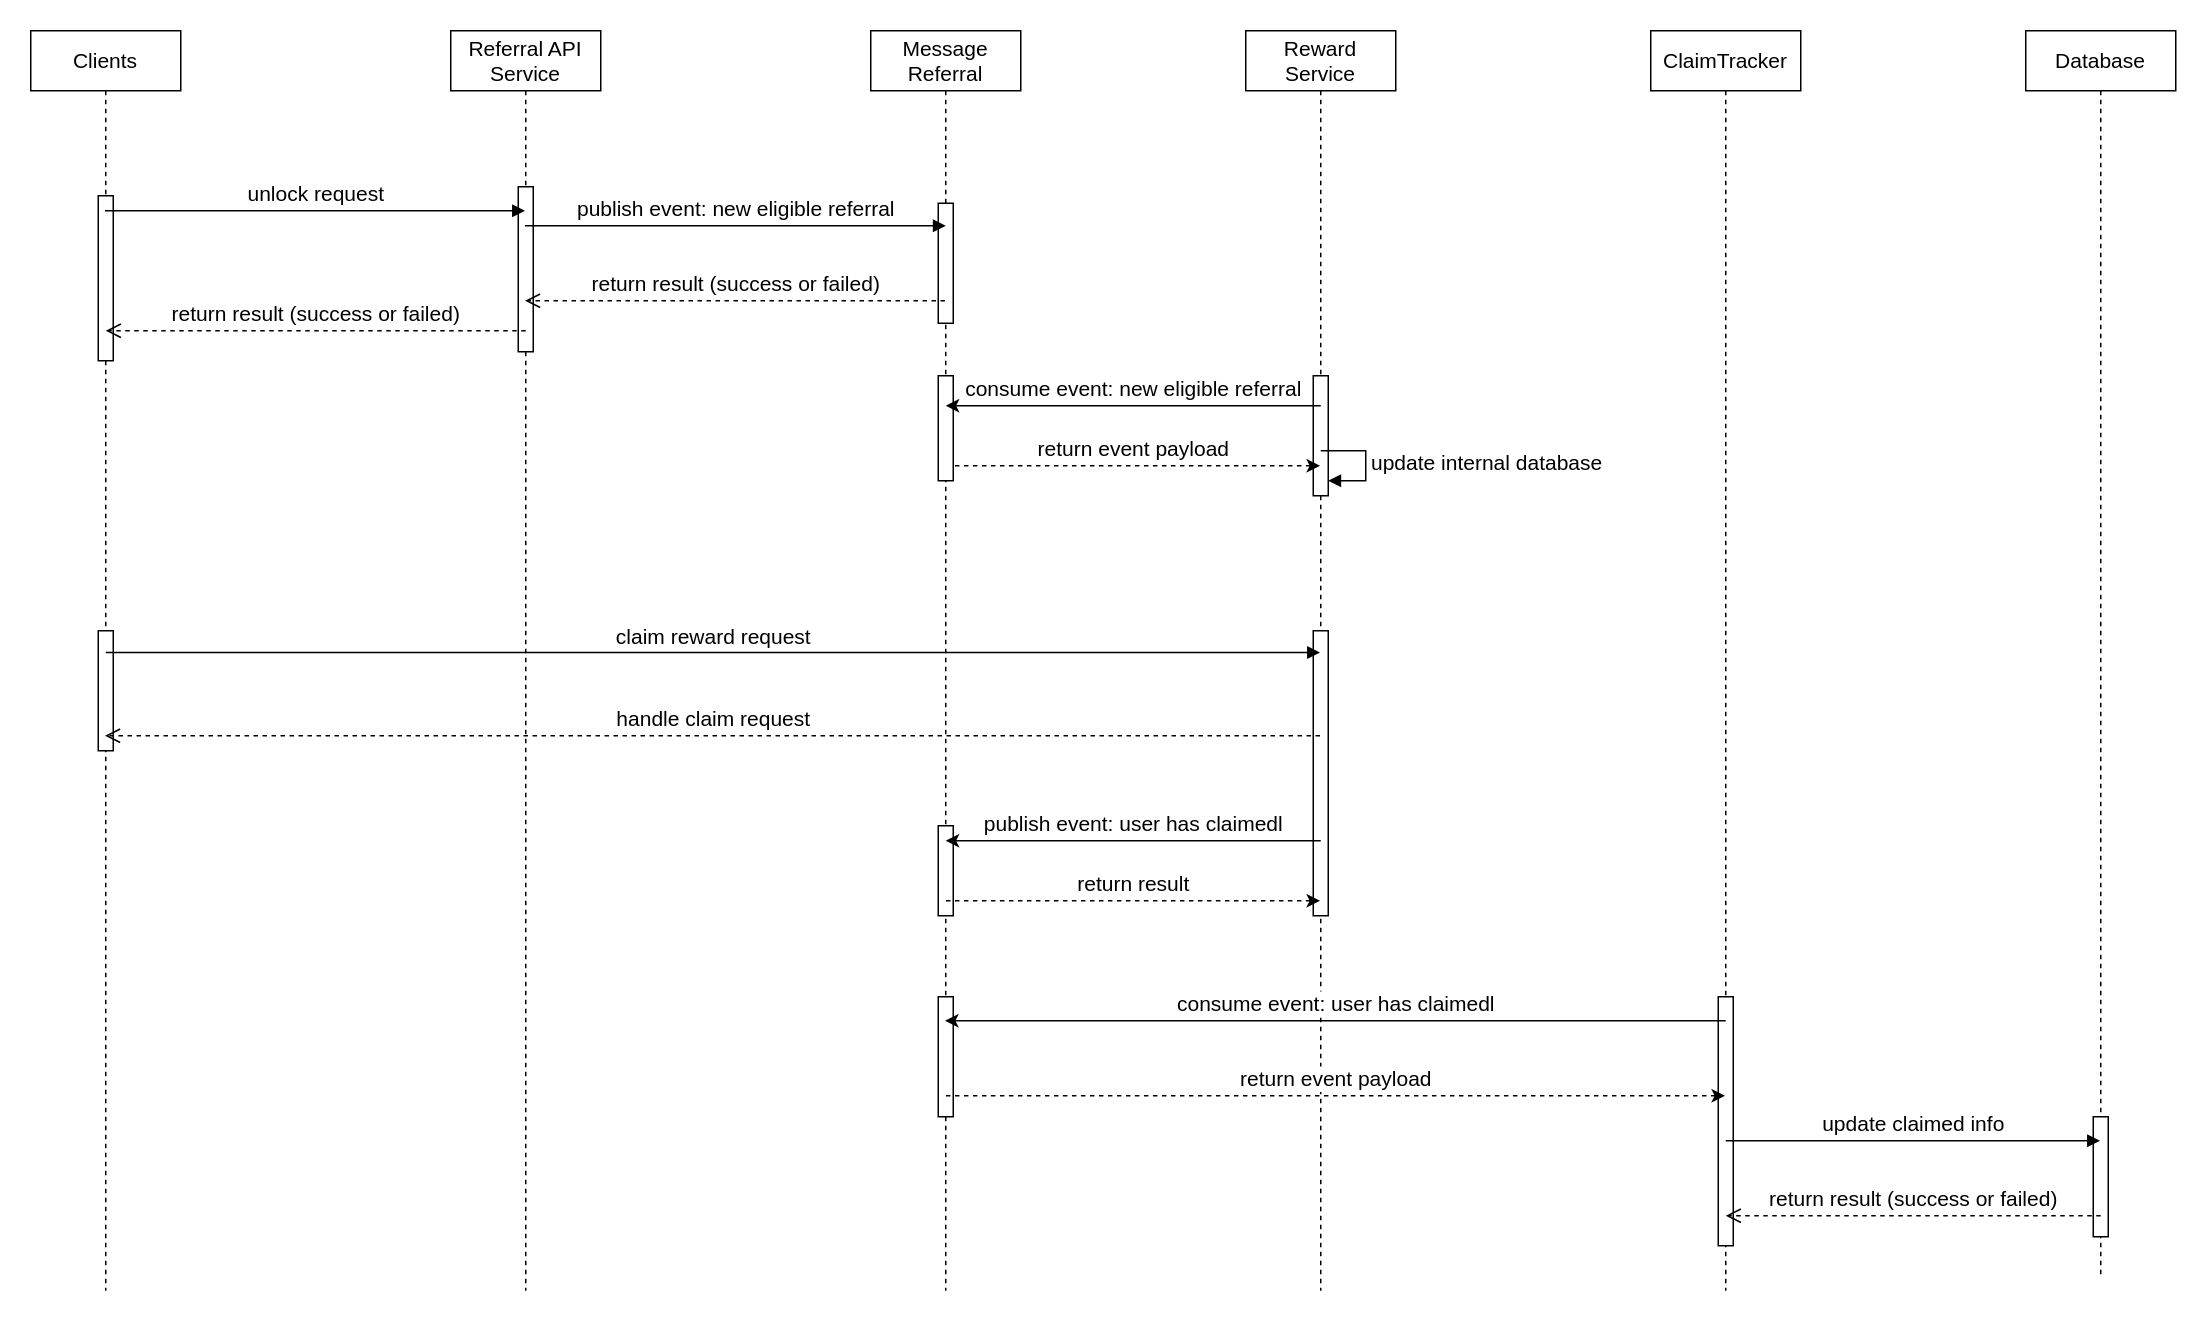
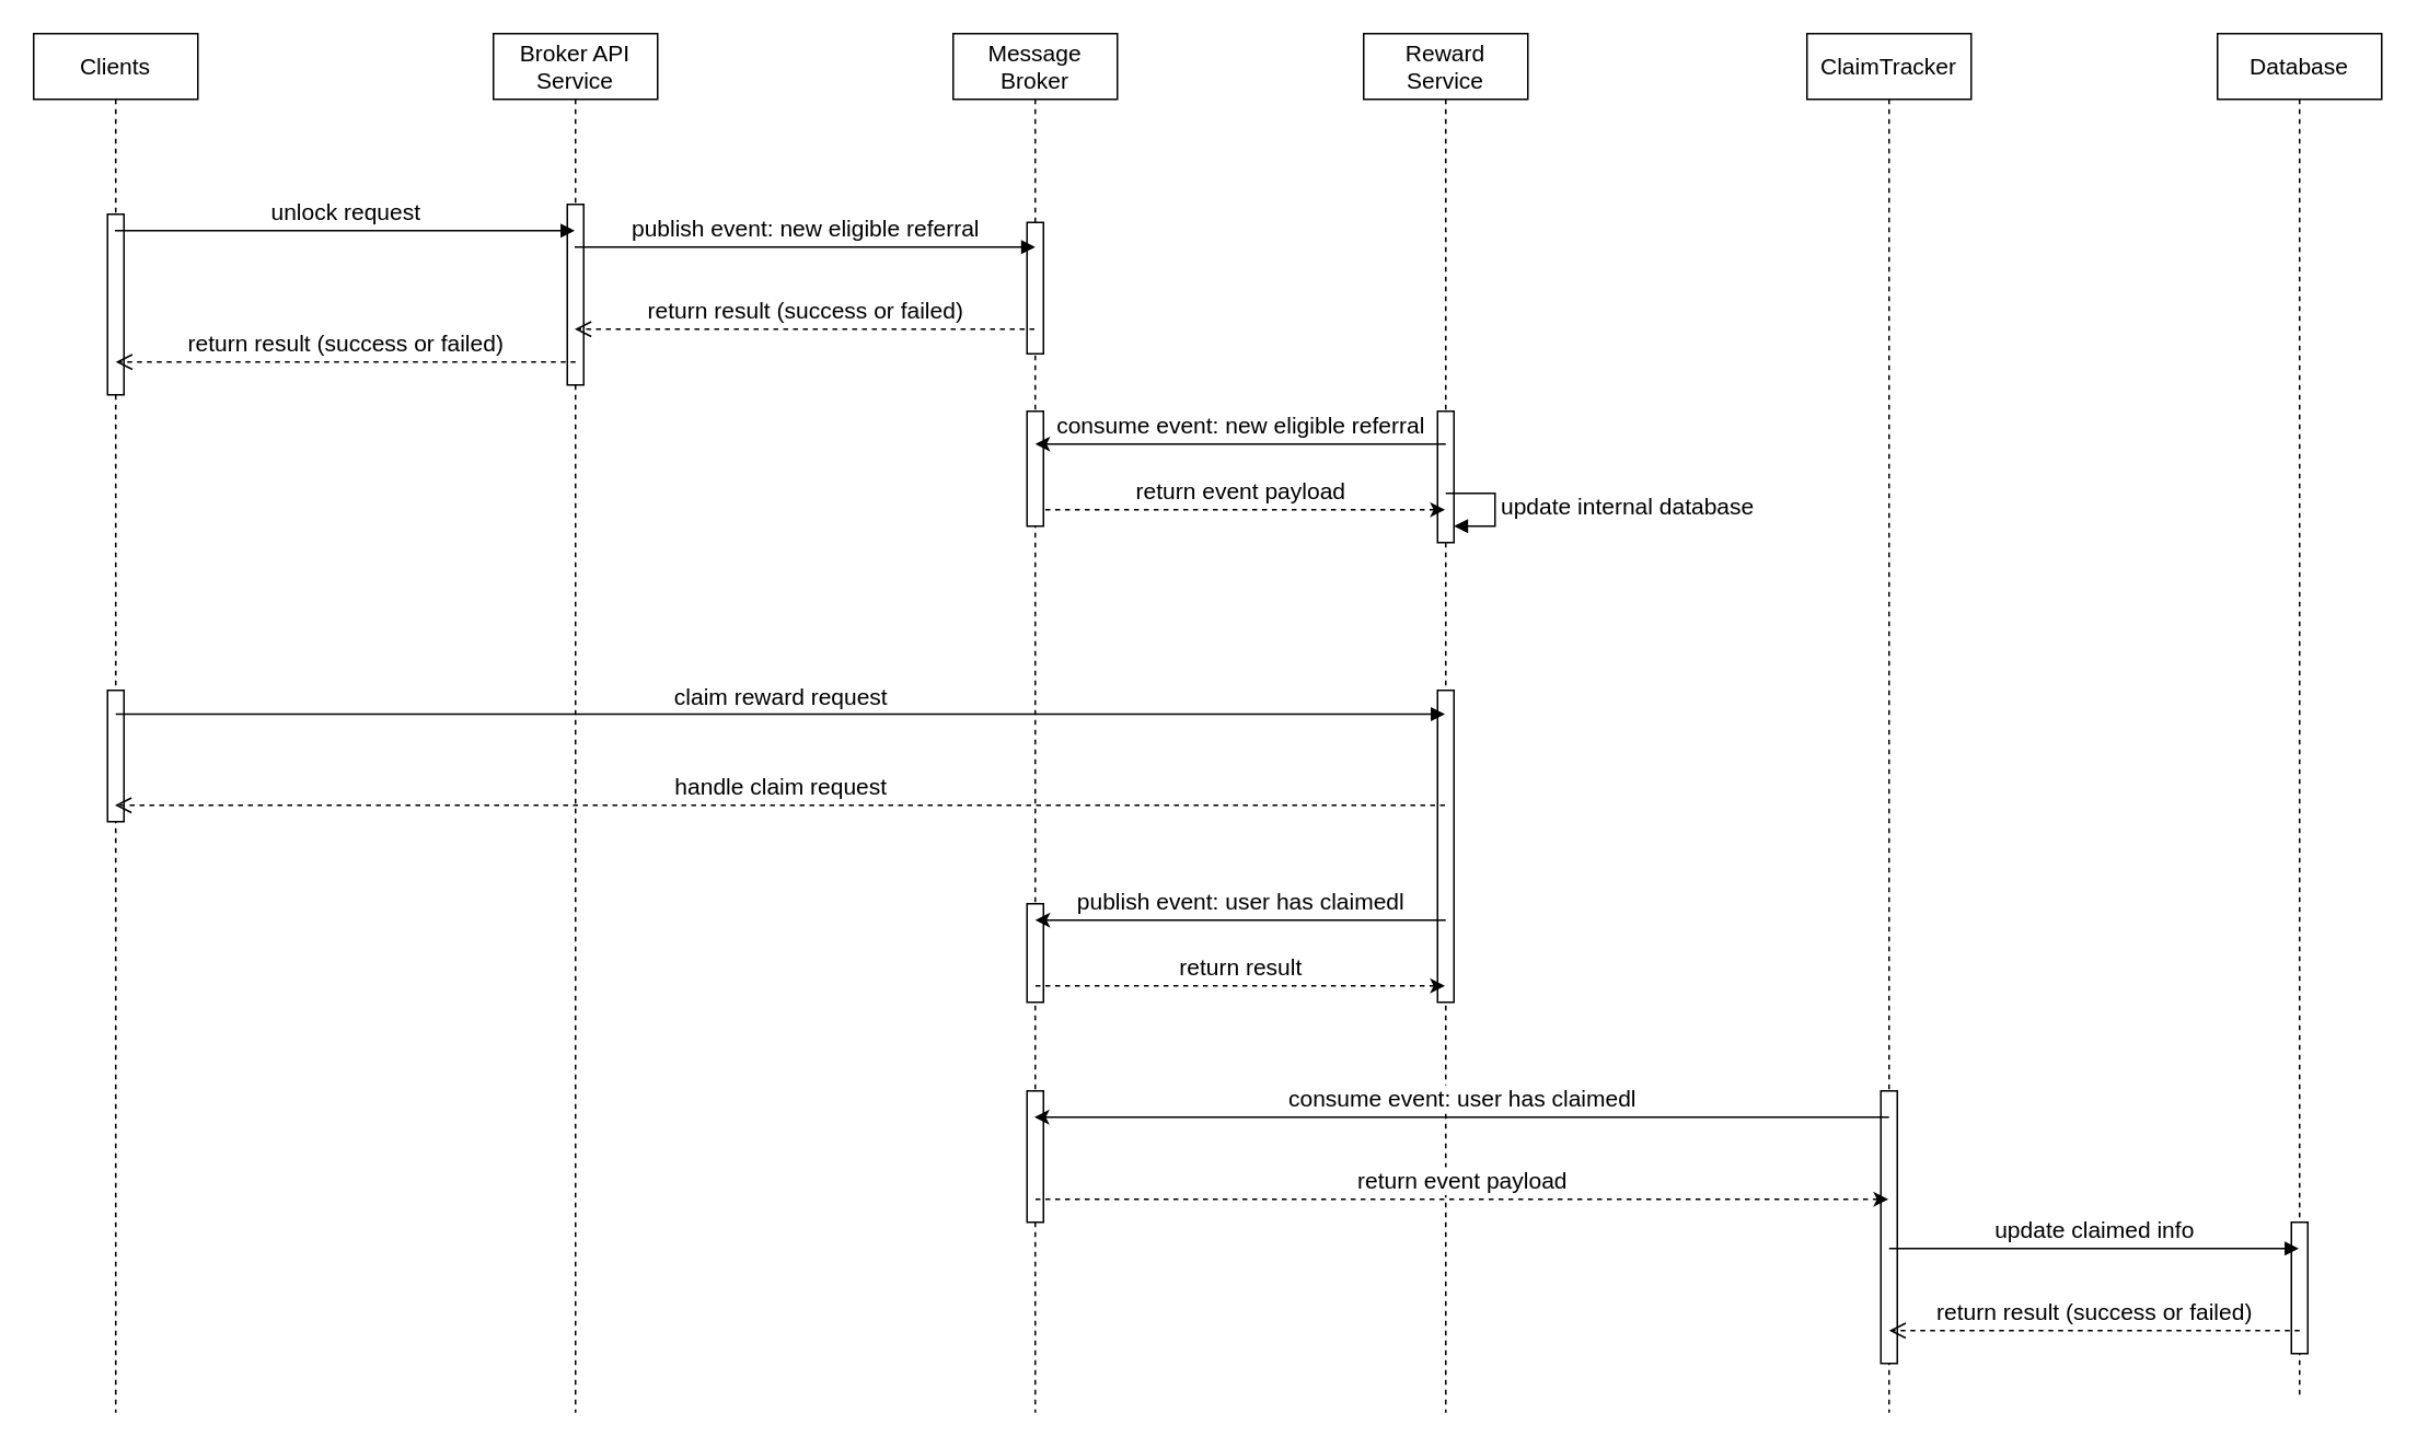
  <mxCell id="0" />
  <mxCell id="1" parent="0" />
  <mxCell id="2" value="Reward Service" style="shape=umlLifeline;perimeter=lifelinePerimeter;whiteSpace=wrap;html=1;container=1;collapsible=0;recursiveResize=0;outlineConnect=0;fontSize=14;" vertex="1" parent="1"><mxGeometry x="830" y="20" width="100" height="840" as="geometry" /></mxCell>
  <mxCell id="3" value="" style="html=1;points=[];perimeter=orthogonalPerimeter;fontSize=14;" vertex="1" parent="2"><mxGeometry x="45" y="230" width="10" height="80" as="geometry" /></mxCell>
  <mxCell id="4" value="" style="html=1;points=[];perimeter=orthogonalPerimeter;fontSize=14;" vertex="1" parent="1"><mxGeometry x="875" y="420" width="10" height="190" as="geometry" /></mxCell>
  <mxCell id="5" value="Clients" style="shape=umlLifeline;perimeter=lifelinePerimeter;whiteSpace=wrap;html=1;container=1;collapsible=0;recursiveResize=0;outlineConnect=0;fontSize=14;" vertex="1" parent="1"><mxGeometry x="20" y="20" width="100" height="840" as="geometry" /></mxCell>
  <mxCell id="6" value="" style="html=1;points=[];perimeter=orthogonalPerimeter;fontSize=14;" vertex="1" parent="5"><mxGeometry x="45" y="110" width="10" height="110" as="geometry" /></mxCell>
  <mxCell id="7" value="" style="html=1;points=[];perimeter=orthogonalPerimeter;fontSize=14;" vertex="1" parent="5"><mxGeometry x="45" y="400" width="10" height="80" as="geometry" /></mxCell>
- <mxCell id="8" value="Referral API Service" style="shape=umlLifeline;perimeter=lifelinePerimeter;whiteSpace=wrap;html=1;container=1;collapsible=0;recursiveResize=0;outlineConnect=0;fontSize=14;" vertex="1" parent="1"><mxGeometry x="300" y="20" width="100" height="840" as="geometry" /></mxCell>
+ <mxCell id="8" value="Broker API Service" style="shape=umlLifeline;perimeter=lifelinePerimeter;whiteSpace=wrap;html=1;container=1;collapsible=0;recursiveResize=0;outlineConnect=0;fontSize=14;" vertex="1" parent="1"><mxGeometry x="300" y="20" width="100" height="840" as="geometry" /></mxCell>
  <mxCell id="9" value="" style="html=1;points=[];perimeter=orthogonalPerimeter;fontSize=14;" vertex="1" parent="8"><mxGeometry x="45" y="104" width="10" height="110" as="geometry" /></mxCell>
- <mxCell id="10" value="Message Referral" style="shape=umlLifeline;perimeter=lifelinePerimeter;whiteSpace=wrap;html=1;container=1;collapsible=0;recursiveResize=0;outlineConnect=0;fontSize=14;" vertex="1" parent="1"><mxGeometry x="580" y="20" width="100" height="840" as="geometry" /></mxCell>
+ <mxCell id="10" value="Message Broker" style="shape=umlLifeline;perimeter=lifelinePerimeter;whiteSpace=wrap;html=1;container=1;collapsible=0;recursiveResize=0;outlineConnect=0;fontSize=14;" vertex="1" parent="1"><mxGeometry x="580" y="20" width="100" height="840" as="geometry" /></mxCell>
  <mxCell id="11" value="" style="html=1;points=[];perimeter=orthogonalPerimeter;fontSize=14;" vertex="1" parent="10"><mxGeometry x="45" y="115" width="10" height="80" as="geometry" /></mxCell>
  <mxCell id="12" value="publish event: new eligible referral" style="html=1;verticalAlign=bottom;endArrow=block;rounded=0;fontSize=14;" edge="1" parent="10" source="8"><mxGeometry width="80" relative="1" as="geometry"><mxPoint x="-180" y="130" as="sourcePoint" /><mxPoint x="50" y="130" as="targetPoint" /></mxGeometry></mxCell>
  <mxCell id="13" value="return event payload" style="html=1;verticalAlign=bottom;endArrow=none;dashed=1;endSize=8;rounded=0;fontSize=14;startArrow=classic;startFill=1;endFill=0;" edge="1" parent="10" source="2"><mxGeometry relative="1" as="geometry"><mxPoint x="130" y="290" as="sourcePoint" /><mxPoint x="50" y="290" as="targetPoint" /></mxGeometry></mxCell>
  <mxCell id="14" value="" style="html=1;points=[];perimeter=orthogonalPerimeter;fontSize=14;" vertex="1" parent="10"><mxGeometry x="45" y="230" width="10" height="70" as="geometry" /></mxCell>
  <mxCell id="15" value="" style="html=1;points=[];perimeter=orthogonalPerimeter;fontSize=14;" vertex="1" parent="10"><mxGeometry x="45" y="530" width="10" height="60" as="geometry" /></mxCell>
  <mxCell id="16" value="" style="html=1;points=[];perimeter=orthogonalPerimeter;fontSize=14;" vertex="1" parent="10"><mxGeometry x="45" y="644" width="10" height="80" as="geometry" /></mxCell>
  <mxCell id="17" value="ClaimTracker" style="shape=umlLifeline;perimeter=lifelinePerimeter;whiteSpace=wrap;html=1;container=1;collapsible=0;recursiveResize=0;outlineConnect=0;fontSize=14;" vertex="1" parent="1"><mxGeometry x="1100" y="20" width="100" height="840" as="geometry" /></mxCell>
  <mxCell id="18" value="" style="html=1;points=[];perimeter=orthogonalPerimeter;fontSize=14;" vertex="1" parent="17"><mxGeometry x="45" y="644" width="10" height="166" as="geometry" /></mxCell>
  <mxCell id="19" value="Database" style="shape=umlLifeline;perimeter=lifelinePerimeter;whiteSpace=wrap;html=1;container=1;collapsible=0;recursiveResize=0;outlineConnect=0;fontSize=14;" vertex="1" parent="1"><mxGeometry x="1350" y="20" width="100" height="830" as="geometry" /></mxCell>
  <mxCell id="20" value="" style="html=1;points=[];perimeter=orthogonalPerimeter;fontSize=14;" vertex="1" parent="19"><mxGeometry x="45" y="724" width="10" height="80" as="geometry" /></mxCell>
  <mxCell id="21" value="update claimed info" style="html=1;verticalAlign=bottom;endArrow=block;rounded=0;fontSize=14;" edge="1" parent="19" target="19"><mxGeometry width="80" relative="1" as="geometry"><mxPoint x="-200" y="740" as="sourcePoint" /><mxPoint x="80.5" y="740" as="targetPoint" /></mxGeometry></mxCell>
  <mxCell id="22" value="unlock request" style="html=1;verticalAlign=bottom;endArrow=block;rounded=0;fontSize=14;" edge="1" parent="1"><mxGeometry width="80" relative="1" as="geometry"><mxPoint x="69.5" y="140" as="sourcePoint" /><mxPoint x="349.5" y="140" as="targetPoint" /></mxGeometry></mxCell>
  <mxCell id="23" value="return result (success or failed)" style="html=1;verticalAlign=bottom;endArrow=open;dashed=1;endSize=8;rounded=0;fontSize=14;" edge="1" parent="1"><mxGeometry relative="1" as="geometry"><mxPoint x="629.5" y="200" as="sourcePoint" /><mxPoint x="349.5" y="200" as="targetPoint" /></mxGeometry></mxCell>
  <mxCell id="24" value="return result (success or failed)" style="html=1;verticalAlign=bottom;endArrow=open;dashed=1;endSize=8;rounded=0;fontSize=14;" edge="1" parent="1"><mxGeometry relative="1" as="geometry"><mxPoint x="350" y="220" as="sourcePoint" /><mxPoint x="70" y="220" as="targetPoint" /></mxGeometry></mxCell>
  <mxCell id="25" value="consume event: new eligible referral" style="html=1;verticalAlign=bottom;endArrow=none;rounded=0;fontSize=14;startArrow=classic;startFill=1;endFill=0;" edge="1" parent="1"><mxGeometry width="80" relative="1" as="geometry"><mxPoint x="630" y="270" as="sourcePoint" /><mxPoint x="880" y="270" as="targetPoint" /></mxGeometry></mxCell>
  <mxCell id="26" value="claim reward request" style="html=1;verticalAlign=bottom;endArrow=block;rounded=0;fontSize=14;" edge="1" parent="1" target="2"><mxGeometry width="80" relative="1" as="geometry"><mxPoint x="70" y="434.5" as="sourcePoint" /><mxPoint x="350" y="434.5" as="targetPoint" /></mxGeometry></mxCell>
  <mxCell id="27" value="handle claim request" style="html=1;verticalAlign=bottom;endArrow=open;dashed=1;endSize=8;rounded=0;fontSize=14;" edge="1" parent="1"><mxGeometry relative="1" as="geometry"><mxPoint x="879.5" y="490" as="sourcePoint" /><mxPoint x="69.5" y="490" as="targetPoint" /></mxGeometry></mxCell>
  <mxCell id="28" value="publish event: user has claimedl" style="html=1;verticalAlign=bottom;endArrow=none;rounded=0;fontSize=14;startArrow=classic;startFill=1;endFill=0;" edge="1" parent="1"><mxGeometry width="80" relative="1" as="geometry"><mxPoint x="630" y="560" as="sourcePoint" /><mxPoint x="880" y="560" as="targetPoint" /></mxGeometry></mxCell>
  <mxCell id="29" value="return result" style="html=1;verticalAlign=bottom;endArrow=none;dashed=1;endSize=8;rounded=0;fontSize=14;startArrow=classic;startFill=1;endFill=0;" edge="1" parent="1"><mxGeometry relative="1" as="geometry"><mxPoint x="879.5" y="600" as="sourcePoint" /><mxPoint x="630" y="600" as="targetPoint" /></mxGeometry></mxCell>
  <mxCell id="30" value="consume event: user has claimedl" style="html=1;verticalAlign=bottom;endArrow=none;rounded=0;fontSize=14;startArrow=classic;startFill=1;endFill=0;" edge="1" parent="1" source="10"><mxGeometry width="80" relative="1" as="geometry"><mxPoint x="900" y="680" as="sourcePoint" /><mxPoint x="1150" y="680" as="targetPoint" /></mxGeometry></mxCell>
  <mxCell id="31" value="return event payload" style="html=1;verticalAlign=bottom;endArrow=none;dashed=1;endSize=8;rounded=0;fontSize=14;startArrow=classic;startFill=1;endFill=0;" edge="1" parent="1" source="17"><mxGeometry relative="1" as="geometry"><mxPoint x="879.5" y="730" as="sourcePoint" /><mxPoint x="630" y="730" as="targetPoint" /></mxGeometry></mxCell>
  <mxCell id="32" value="return result (success or failed)" style="html=1;verticalAlign=bottom;endArrow=open;dashed=1;endSize=8;rounded=0;fontSize=14;" edge="1" parent="1"><mxGeometry relative="1" as="geometry"><mxPoint x="1400" y="810" as="sourcePoint" /><mxPoint x="1150" y="810" as="targetPoint" /></mxGeometry></mxCell>
  <mxCell id="33" value="update internal database" style="edgeStyle=orthogonalEdgeStyle;html=1;align=left;spacingLeft=2;endArrow=block;rounded=0;entryX=1;entryY=0;fontSize=14;" edge="1" parent="1"><mxGeometry relative="1" as="geometry"><mxPoint x="880" y="300" as="sourcePoint" /><Array as="points"><mxPoint x="910" y="300" /></Array><mxPoint x="885" y="320" as="targetPoint" /></mxGeometry></mxCell>
